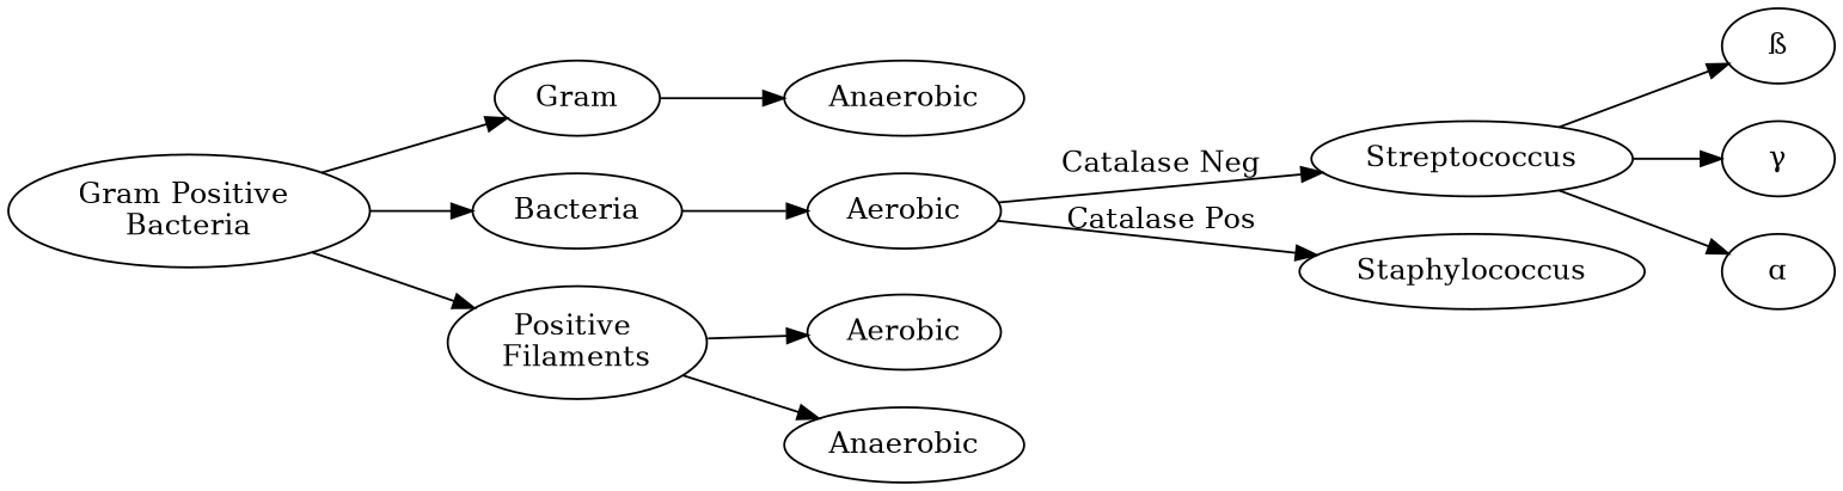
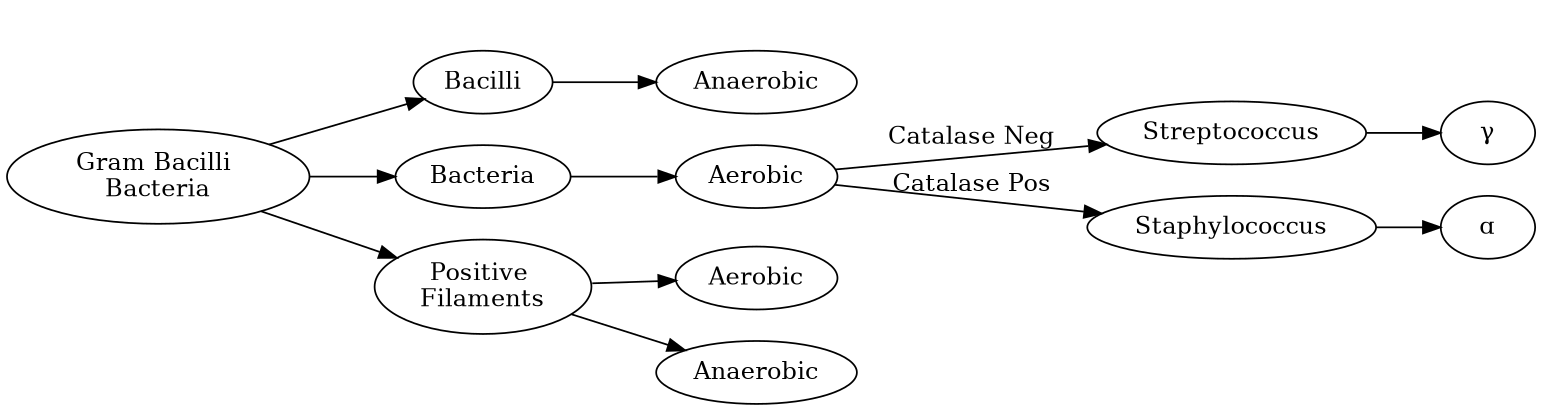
  digraph {
    rankdir=LR
    splines=FALSE
-   n1 [label="Gram Positive \nBacteria"]
-   n2 [label=Gram]
+   n1 [label="Gram Bacilli \nBacteria"]
+   n2 [label=Bacilli]
    n3 [label=Bacteria]
    n4 [label="Positive \nFilaments"]
    n5 [label=Anaerobic]
    n6 [label=Aerobic]
    n7 [label=Aerobic]
    n8 [label=Anaerobic]
    n9 [label=Streptococcus]
    n10 [label=Staphylococcus]
    n11 [label="ɑ"]
-   n12 [label="ß"]
    n13 [label="γ"]
    n1 -> n2
    n1 -> n3
    n1 -> n4
    n2 -> n5
    n3 -> n6
    n4 -> n7
    n4 -> n8
    n6 -> n9 [label="Catalase Neg"]
    n6 -> n10 [label="Catalase Pos"]
-   n9 -> n11
-   n9 -> n12
+   n10 -> n11
    n9 -> n13
  }
